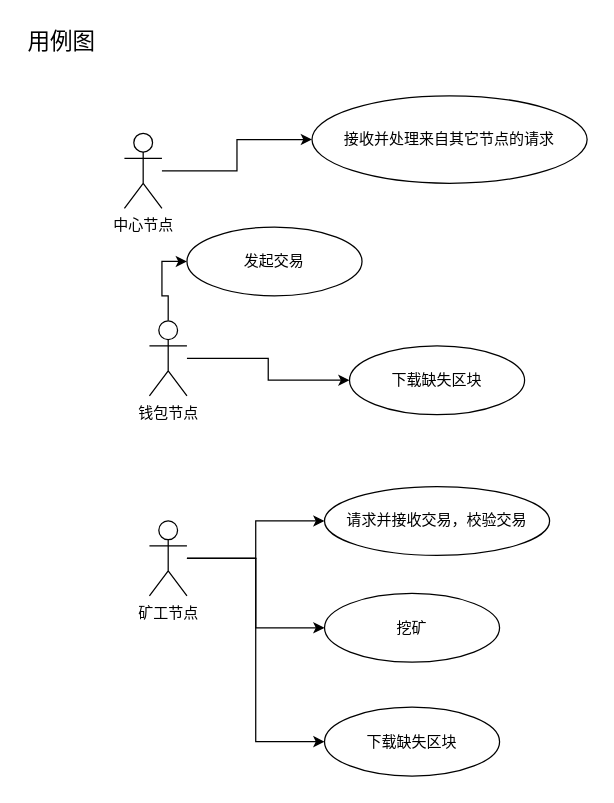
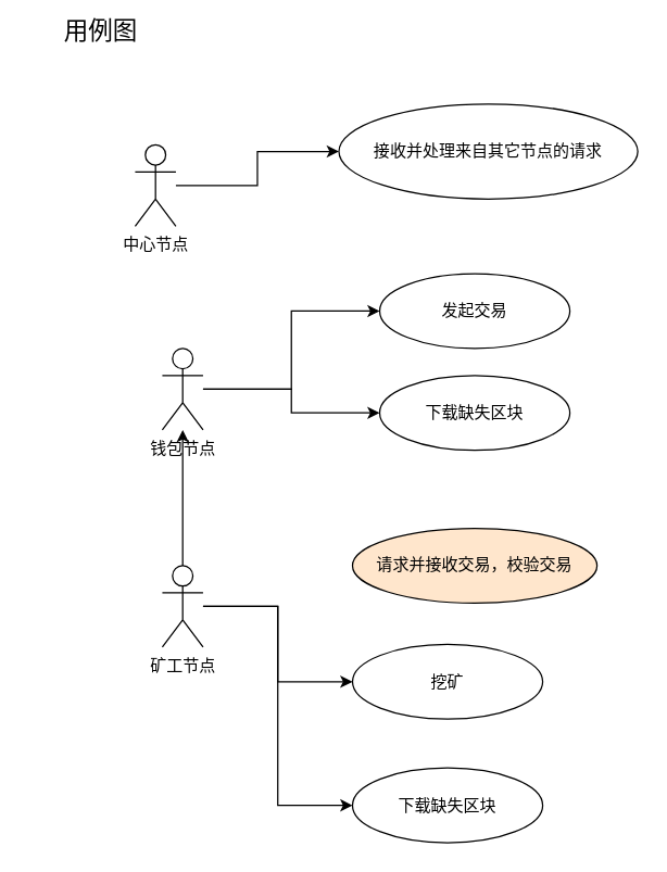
  <mxCell id="0" />
  <mxCell id="1" parent="0" />
  <mxCell id="2" value="接收并处理来自其它节点的请求" style="ellipse;whiteSpace=wrap;html=1;" parent="1" vertex="1"><mxGeometry x="249" y="76" width="220" height="70" as="geometry" /></mxCell>
  <mxCell id="3" style="edgeStyle=orthogonalEdgeStyle;rounded=0;orthogonalLoop=1;jettySize=auto;html=1;entryX=0;entryY=0.5;entryDx=0;entryDy=0;" parent="1" source="4" target="2" edge="1"><mxGeometry relative="1" as="geometry" /></mxCell>
  <mxCell id="4" value="中心节点" style="shape=umlActor;verticalLabelPosition=bottom;labelBackgroundColor=#ffffff;verticalAlign=top;html=1;" parent="1" vertex="1"><mxGeometry x="99" y="106" width="30" height="60" as="geometry" /></mxCell>
  <mxCell id="5" style="edgeStyle=orthogonalEdgeStyle;rounded=0;orthogonalLoop=1;jettySize=auto;html=1;entryX=0;entryY=0.5;entryDx=0;entryDy=0;" parent="1" source="7" target="8" edge="1"><mxGeometry relative="1" as="geometry" /></mxCell>
  <mxCell id="6" style="edgeStyle=orthogonalEdgeStyle;rounded=0;orthogonalLoop=1;jettySize=auto;html=1;entryX=0;entryY=0.5;entryDx=0;entryDy=0;" parent="1" source="7" target="9" edge="1"><mxGeometry relative="1" as="geometry" /></mxCell>
  <mxCell id="7" value="钱包节点" style="shape=umlActor;verticalLabelPosition=bottom;labelBackgroundColor=#ffffff;verticalAlign=top;html=1;" parent="1" vertex="1"><mxGeometry x="119" y="256" width="30" height="60" as="geometry" /></mxCell>
- <mxCell id="8" value="发起交易" style="ellipse;whiteSpace=wrap;html=1;" parent="1" vertex="1"><mxGeometry x="149" y="181" width="140" height="55" as="geometry" /></mxCell>
+ <mxCell id="8" value="发起交易" style="ellipse;whiteSpace=wrap;html=1;" parent="1" vertex="1"><mxGeometry x="279" y="201" width="140" height="55" as="geometry" /></mxCell>
  <mxCell id="9" value="下载缺失区块" style="ellipse;whiteSpace=wrap;html=1;" parent="1" vertex="1"><mxGeometry x="279" y="276" width="140" height="55" as="geometry" /></mxCell>
- <mxCell id="10" style="edgeStyle=orthogonalEdgeStyle;rounded=0;orthogonalLoop=1;jettySize=auto;html=1;entryX=0;entryY=0.5;entryDx=0;entryDy=0;" parent="1" source="13" target="14" edge="1"><mxGeometry relative="1" as="geometry" /></mxCell>
+ <mxCell id="10" style="edgeStyle=orthogonalEdgeStyle;rounded=0;orthogonalLoop=1;jettySize=auto;html=1;" parent="1" source="13" target="7" edge="1"><mxGeometry relative="1" as="geometry" /></mxCell>
  <mxCell id="11" style="edgeStyle=orthogonalEdgeStyle;rounded=0;orthogonalLoop=1;jettySize=auto;html=1;entryX=0;entryY=0.5;entryDx=0;entryDy=0;" parent="1" source="13" target="15" edge="1"><mxGeometry relative="1" as="geometry"><mxPoint x="259" y="486" as="targetPoint" /></mxGeometry></mxCell>
  <mxCell id="12" style="edgeStyle=orthogonalEdgeStyle;rounded=0;orthogonalLoop=1;jettySize=auto;html=1;entryX=0;entryY=0.5;entryDx=0;entryDy=0;" parent="1" source="13" target="16" edge="1"><mxGeometry relative="1" as="geometry" /></mxCell>
  <mxCell id="13" value="矿工节点" style="shape=umlActor;verticalLabelPosition=bottom;labelBackgroundColor=#ffffff;verticalAlign=top;html=1;" parent="1" vertex="1"><mxGeometry x="119" y="416" width="30" height="60" as="geometry" /></mxCell>
- <mxCell id="14" value="请求并接收交易，校验交易" style="ellipse;whiteSpace=wrap;html=1;" parent="1" vertex="1"><mxGeometry x="259" y="388.5" width="180" height="55" as="geometry" /></mxCell>
+ <mxCell id="14" value="请求并接收交易，校验交易" style="ellipse;whiteSpace=wrap;html=1;fillColor=#ffe6cc;" parent="1" vertex="1"><mxGeometry x="259" y="388.5" width="180" height="55" as="geometry" /></mxCell>
  <mxCell id="15" value="挖矿" style="ellipse;whiteSpace=wrap;html=1;" parent="1" vertex="1"><mxGeometry x="259" y="474" width="140" height="55" as="geometry" /></mxCell>
  <mxCell id="16" value="下载缺失区块" style="ellipse;whiteSpace=wrap;html=1;" parent="1" vertex="1"><mxGeometry x="259" y="565" width="140" height="55" as="geometry" /></mxCell>
- <mxCell id="17" value="&lt;font style=&quot;font-size: 18px&quot;&gt;用例图&lt;/font&gt;" style="text;html=1;resizable=0;points=[];autosize=1;align=left;verticalAlign=top;spacingTop=-4;" parent="1" vertex="1"><mxGeometry x="20" y="20" width="70" height="20" as="geometry" /></mxCell>
+ <mxCell id="17" value="&lt;font style=&quot;font-size: 18px&quot;&gt;用例图&lt;/font&gt;" style="text;html=1;resizable=0;points=[];autosize=1;align=left;verticalAlign=top;spacingTop=-4;" parent="1" vertex="1"><mxGeometry x="45" y="10" width="70" height="20" as="geometry" /></mxCell>
